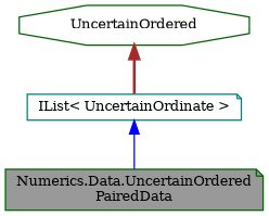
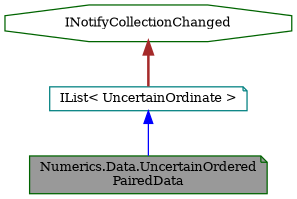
  digraph {
    fontname="DejaVu Serif"
    node [color=darkgreen fillcolor=white fontname="DejaVu Serif" fontsize=10 shape=note style=filled]
    edge [dir=back fontname="DejaVu Serif" fontsize=10 labelfontname=Helvetica labelfontsize=10]
    n1 [fillcolor=grey60 fontcolor=black height=0.2 label="Numerics.Data.UncertainOrdered\lPairedData" width=0.4]
    n2 [color=teal height=0.2 label="IList\< UncertainOrdinate \>" width=0.4]
-   n3 [height=0.2 label=UncertainOrdered shape=octagon width=0.4]
+   n3 [height=0.2 label=INotifyCollectionChanged shape=octagon width=0.4]
    n2 -> n1 [color=blue style=solid]
    n3 -> n2 [color=brown style=bold]
  }
